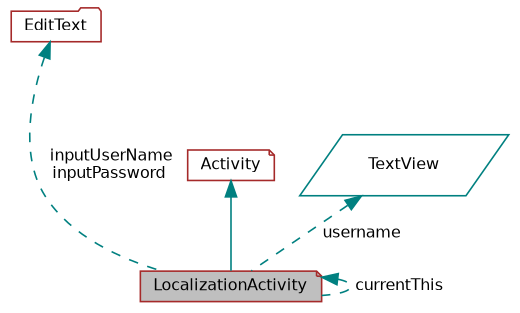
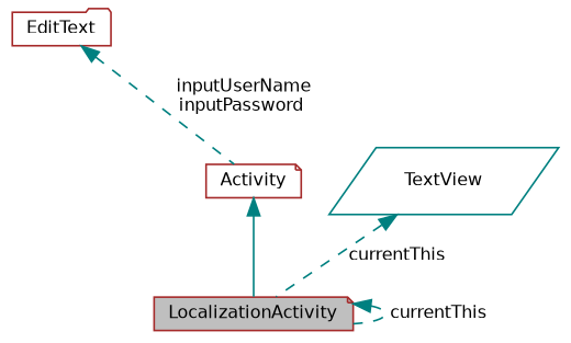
  digraph {
    node [color=brown fillcolor=white fontname=Helvetica fontsize=10 shape=note style=filled]
    edge [color=teal dir=back fontname=Helvetica fontsize=10 labelfontname=Helvetica labelfontsize=10 style=dashed]
    n1 [fillcolor=grey75 fontcolor=black height=0.2 label=LocalizationActivity width=0.4]
    n2 [height=0.2 label=Activity width=0.4]
    n3 [height=0.2 label=EditText shape=folder width=0.4]
    n4 [color=teal height=0.2 label=TextView shape=parallelogram width=0.4]
    n1 -> n1 [label=" currentThis"]
    n2 -> n1 [style=solid]
-   n3 -> n1 [label=" inputUserName\ninputPassword"]
-   n4 -> n1 [label=" username"]
+   n3 -> n2 [label=" inputUserName\ninputPassword"]
+   n4 -> n1 [label=" currentThis"]
  }
